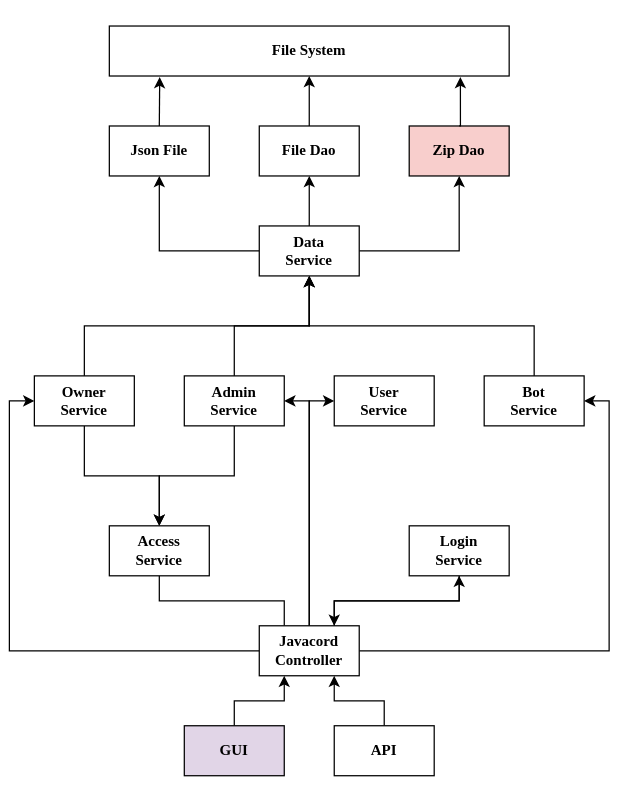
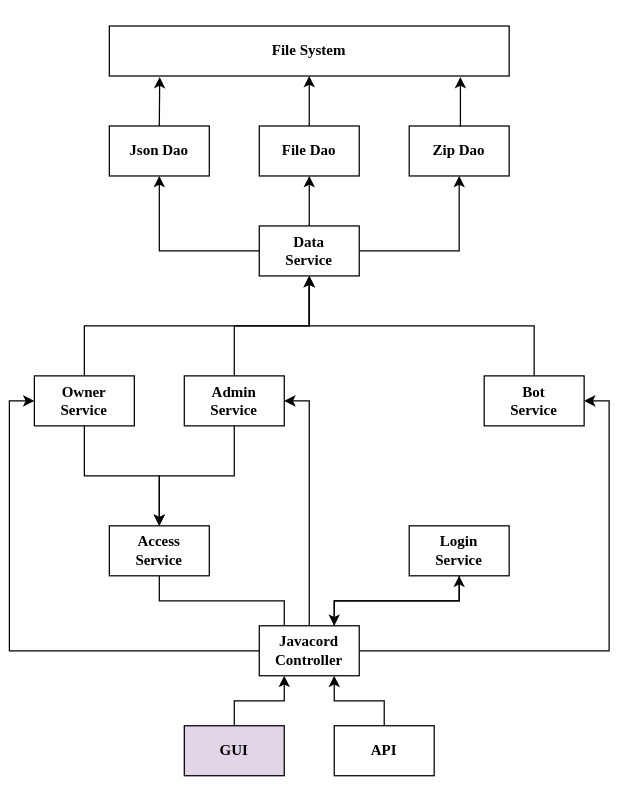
  <mxCell id="0" />
  <mxCell id="1" parent="0" />
- <mxCell id="2" value="Json File" style="rounded=0;whiteSpace=wrap;html=1;fontFamily=Times New Roman;fontStyle=1" vertex="1" parent="1"><mxGeometry x="80" y="100" width="80" height="40" as="geometry" /></mxCell>
+ <mxCell id="2" value="Json Dao" style="rounded=0;whiteSpace=wrap;html=1;fontFamily=Times New Roman;fontStyle=1" vertex="1" parent="1"><mxGeometry x="80" y="100" width="80" height="40" as="geometry" /></mxCell>
  <mxCell id="3" style="edgeStyle=orthogonalEdgeStyle;rounded=0;orthogonalLoop=1;jettySize=auto;html=1;exitX=0.5;exitY=0;exitDx=0;exitDy=0;entryX=0.5;entryY=1;entryDx=0;entryDy=0;fontFamily=Times New Roman;fontStyle=1" edge="1" parent="1" source="4" target="6"><mxGeometry relative="1" as="geometry" /></mxCell>
  <mxCell id="4" value="File Dao" style="rounded=0;whiteSpace=wrap;html=1;fontFamily=Times New Roman;fontStyle=1" vertex="1" parent="1"><mxGeometry x="200" y="100" width="80" height="40" as="geometry" /></mxCell>
- <mxCell id="5" value="Zip Dao" style="rounded=0;whiteSpace=wrap;html=1;fontFamily=Times New Roman;fontStyle=1;fillColor=#f8cecc;" vertex="1" parent="1"><mxGeometry x="320" y="100" width="80" height="40" as="geometry" /></mxCell>
+ <mxCell id="5" value="Zip Dao" style="rounded=0;whiteSpace=wrap;html=1;fontFamily=Times New Roman;fontStyle=1" vertex="1" parent="1"><mxGeometry x="320" y="100" width="80" height="40" as="geometry" /></mxCell>
  <mxCell id="6" value="File System" style="rounded=0;whiteSpace=wrap;html=1;fontFamily=Times New Roman;fontStyle=1" vertex="1" parent="1"><mxGeometry x="80" y="20" width="320" height="40" as="geometry" /></mxCell>
  <mxCell id="7" style="edgeStyle=orthogonalEdgeStyle;rounded=0;orthogonalLoop=1;jettySize=auto;html=1;exitX=0;exitY=0.5;exitDx=0;exitDy=0;entryX=0.5;entryY=1;entryDx=0;entryDy=0;fontFamily=Times New Roman;fontStyle=1" edge="1" parent="1" source="10" target="2"><mxGeometry relative="1" as="geometry" /></mxCell>
  <mxCell id="8" style="edgeStyle=orthogonalEdgeStyle;rounded=0;orthogonalLoop=1;jettySize=auto;html=1;exitX=0.5;exitY=0;exitDx=0;exitDy=0;entryX=0.5;entryY=1;entryDx=0;entryDy=0;fontFamily=Times New Roman;fontStyle=1" edge="1" parent="1" source="10" target="4"><mxGeometry relative="1" as="geometry" /></mxCell>
  <mxCell id="9" style="edgeStyle=orthogonalEdgeStyle;rounded=0;orthogonalLoop=1;jettySize=auto;html=1;exitX=1;exitY=0.5;exitDx=0;exitDy=0;entryX=0.5;entryY=1;entryDx=0;entryDy=0;fontFamily=Times New Roman;fontStyle=1" edge="1" parent="1" source="10" target="5"><mxGeometry relative="1" as="geometry" /></mxCell>
  <mxCell id="10" value="Data&lt;br&gt;Service" style="rounded=0;whiteSpace=wrap;html=1;fontFamily=Times New Roman;fontStyle=1" vertex="1" parent="1"><mxGeometry x="200" y="180" width="80" height="40" as="geometry" /></mxCell>
  <mxCell id="11" style="edgeStyle=orthogonalEdgeStyle;rounded=0;orthogonalLoop=1;jettySize=auto;html=1;exitX=0.5;exitY=1;exitDx=0;exitDy=0;entryX=0.25;entryY=0;entryDx=0;entryDy=0;fontFamily=Times New Roman;fontStyle=1;endArrow=none;" edge="1" parent="1" source="12" target="29"><mxGeometry relative="1" as="geometry" /></mxCell>
  <mxCell id="12" value="Access&lt;br&gt;Service" style="rounded=0;whiteSpace=wrap;html=1;fontFamily=Times New Roman;fontStyle=1" vertex="1" parent="1"><mxGeometry x="80" y="420" width="80" height="40" as="geometry" /></mxCell>
  <mxCell id="13" style="edgeStyle=orthogonalEdgeStyle;rounded=0;orthogonalLoop=1;jettySize=auto;html=1;exitX=0.5;exitY=0;exitDx=0;exitDy=0;entryX=0.5;entryY=1;entryDx=0;entryDy=0;fontFamily=Times New Roman;fontStyle=1" edge="1" parent="1" source="15" target="10"><mxGeometry relative="1" as="geometry" /></mxCell>
  <mxCell id="14" style="edgeStyle=orthogonalEdgeStyle;rounded=0;orthogonalLoop=1;jettySize=auto;html=1;exitX=0.5;exitY=1;exitDx=0;exitDy=0;entryX=0.5;entryY=0;entryDx=0;entryDy=0;fontFamily=Times New Roman;fontStyle=1" edge="1" parent="1" source="15" target="12"><mxGeometry relative="1" as="geometry" /></mxCell>
  <mxCell id="15" value="Admin&lt;br&gt;Service" style="rounded=0;whiteSpace=wrap;html=1;fontFamily=Times New Roman;fontStyle=1" vertex="1" parent="1"><mxGeometry x="140" y="300" width="80" height="40" as="geometry" /></mxCell>
  <mxCell id="16" style="edgeStyle=orthogonalEdgeStyle;rounded=0;orthogonalLoop=1;jettySize=auto;html=1;exitX=0.5;exitY=0;exitDx=0;exitDy=0;entryX=0.5;entryY=1;entryDx=0;entryDy=0;fontFamily=Times New Roman;fontStyle=1" edge="1" parent="1" source="17" target="10"><mxGeometry relative="1" as="geometry" /></mxCell>
  <mxCell id="17" value="Bot&lt;br&gt;Service" style="rounded=0;whiteSpace=wrap;html=1;fontFamily=Times New Roman;fontStyle=1" vertex="1" parent="1"><mxGeometry x="380" y="300" width="80" height="40" as="geometry" /></mxCell>
  <mxCell id="18" style="edgeStyle=orthogonalEdgeStyle;rounded=0;orthogonalLoop=1;jettySize=auto;html=1;exitX=0.5;exitY=0;exitDx=0;exitDy=0;entryX=0.5;entryY=1;entryDx=0;entryDy=0;fontFamily=Times New Roman;fontStyle=1" edge="1" parent="1" source="20" target="10"><mxGeometry relative="1" as="geometry" /></mxCell>
  <mxCell id="19" style="edgeStyle=orthogonalEdgeStyle;rounded=0;orthogonalLoop=1;jettySize=auto;html=1;exitX=0.5;exitY=1;exitDx=0;exitDy=0;entryX=0.5;entryY=0;entryDx=0;entryDy=0;fontFamily=Times New Roman;fontStyle=1" edge="1" parent="1" source="20" target="12"><mxGeometry relative="1" as="geometry" /></mxCell>
  <mxCell id="20" value="Owner&lt;br&gt;Service" style="rounded=0;whiteSpace=wrap;html=1;fontFamily=Times New Roman;fontStyle=1" vertex="1" parent="1"><mxGeometry x="20" y="300" width="80" height="40" as="geometry" /></mxCell>
- <mxCell id="21" value="User&lt;br&gt;Service" style="rounded=0;whiteSpace=wrap;html=1;fontFamily=Times New Roman;fontStyle=1" vertex="1" parent="1"><mxGeometry x="260" y="300" width="80" height="40" as="geometry" /></mxCell>
  <mxCell id="22" style="edgeStyle=orthogonalEdgeStyle;rounded=0;orthogonalLoop=1;jettySize=auto;html=1;exitX=0.5;exitY=0;exitDx=0;exitDy=0;entryX=0.126;entryY=1.021;entryDx=0;entryDy=0;entryPerimeter=0;fontFamily=Times New Roman;fontStyle=1" edge="1" parent="1" source="2" target="6"><mxGeometry relative="1" as="geometry" /></mxCell>
  <mxCell id="23" style="edgeStyle=orthogonalEdgeStyle;rounded=0;orthogonalLoop=1;jettySize=auto;html=1;exitX=0.5;exitY=0;exitDx=0;exitDy=0;entryX=0.878;entryY=1.021;entryDx=0;entryDy=0;entryPerimeter=0;fontFamily=Times New Roman;fontStyle=1" edge="1" parent="1" source="5" target="6"><mxGeometry relative="1" as="geometry" /></mxCell>
  <mxCell id="24" style="edgeStyle=orthogonalEdgeStyle;rounded=0;orthogonalLoop=1;jettySize=auto;html=1;exitX=0;exitY=0.5;exitDx=0;exitDy=0;entryX=0;entryY=0.5;entryDx=0;entryDy=0;fontFamily=Times New Roman;fontStyle=1" edge="1" parent="1" source="29" target="20"><mxGeometry relative="1" as="geometry" /></mxCell>
  <mxCell id="25" style="edgeStyle=orthogonalEdgeStyle;rounded=0;orthogonalLoop=1;jettySize=auto;html=1;exitX=0.5;exitY=0;exitDx=0;exitDy=0;entryX=1;entryY=0.5;entryDx=0;entryDy=0;fontFamily=Times New Roman;fontStyle=1" edge="1" parent="1" source="29" target="15"><mxGeometry relative="1" as="geometry" /></mxCell>
- <mxCell id="26" style="edgeStyle=orthogonalEdgeStyle;rounded=0;orthogonalLoop=1;jettySize=auto;html=1;exitX=0.5;exitY=0;exitDx=0;exitDy=0;entryX=0;entryY=0.5;entryDx=0;entryDy=0;fontFamily=Times New Roman;fontStyle=1" edge="1" parent="1" source="29" target="21"><mxGeometry relative="1" as="geometry" /></mxCell>
  <mxCell id="27" style="edgeStyle=orthogonalEdgeStyle;rounded=0;orthogonalLoop=1;jettySize=auto;html=1;exitX=1;exitY=0.5;exitDx=0;exitDy=0;entryX=1;entryY=0.5;entryDx=0;entryDy=0;fontFamily=Times New Roman;fontStyle=1" edge="1" parent="1" source="29" target="17"><mxGeometry relative="1" as="geometry" /></mxCell>
  <mxCell id="28" style="edgeStyle=orthogonalEdgeStyle;rounded=0;orthogonalLoop=1;jettySize=auto;html=1;exitX=0.75;exitY=0;exitDx=0;exitDy=0;entryX=0.5;entryY=1;entryDx=0;entryDy=0;fontFamily=Times New Roman;fontStyle=1" edge="1" parent="1" source="29" target="31"><mxGeometry relative="1" as="geometry" /></mxCell>
  <mxCell id="29" value="Javacord&lt;br&gt;Controller" style="rounded=0;whiteSpace=wrap;html=1;fontFamily=Times New Roman;fontStyle=1" vertex="1" parent="1"><mxGeometry x="200" y="500" width="80" height="40" as="geometry" /></mxCell>
  <mxCell id="30" style="edgeStyle=orthogonalEdgeStyle;rounded=0;orthogonalLoop=1;jettySize=auto;html=1;exitX=0.5;exitY=1;exitDx=0;exitDy=0;entryX=0.75;entryY=0;entryDx=0;entryDy=0;fontFamily=Times New Roman;fontStyle=1" edge="1" parent="1" source="31" target="29"><mxGeometry relative="1" as="geometry" /></mxCell>
  <mxCell id="31" value="Login&lt;br&gt;Service" style="rounded=0;whiteSpace=wrap;html=1;fontFamily=Times New Roman;fontStyle=1" vertex="1" parent="1"><mxGeometry x="320" y="420" width="80" height="40" as="geometry" /></mxCell>
  <mxCell id="32" style="edgeStyle=orthogonalEdgeStyle;rounded=0;orthogonalLoop=1;jettySize=auto;html=1;exitX=0.5;exitY=0;exitDx=0;exitDy=0;entryX=0.25;entryY=1;entryDx=0;entryDy=0;fontStyle=1" edge="1" parent="1" source="33" target="29"><mxGeometry relative="1" as="geometry" /></mxCell>
  <mxCell id="33" value="GUI" style="rounded=0;whiteSpace=wrap;html=1;fontFamily=Times New Roman;fontStyle=1;fillColor=#e1d5e7;" vertex="1" parent="1"><mxGeometry x="140" y="580" width="80" height="40" as="geometry" /></mxCell>
  <mxCell id="34" style="edgeStyle=orthogonalEdgeStyle;rounded=0;orthogonalLoop=1;jettySize=auto;html=1;exitX=0.5;exitY=0;exitDx=0;exitDy=0;entryX=0.75;entryY=1;entryDx=0;entryDy=0;" edge="1" parent="1" source="35" target="29"><mxGeometry relative="1" as="geometry" /></mxCell>
  <mxCell id="35" value="API" style="rounded=0;whiteSpace=wrap;html=1;fontFamily=Times New Roman;fontStyle=1" vertex="1" parent="1"><mxGeometry x="260" y="580" width="80" height="40" as="geometry" /></mxCell>
